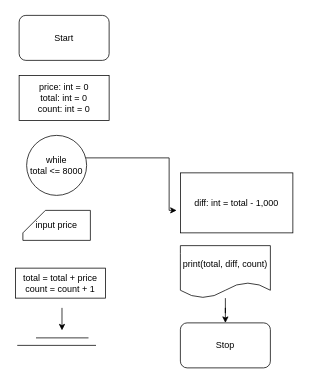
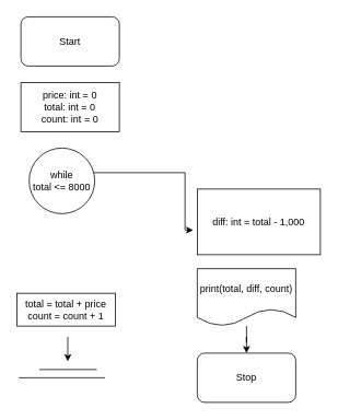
  <mxCell id="0" />
  <mxCell id="1" parent="0" />
  <mxCell id="2" value="Start" style="rounded=1;whiteSpace=wrap;html=1;" vertex="1" parent="1"><mxGeometry x="25" y="20" width="120" height="60" as="geometry" /></mxCell>
  <mxCell id="3" value="Stop" style="rounded=1;whiteSpace=wrap;html=1;" vertex="1" parent="1"><mxGeometry x="240" y="430" width="120" height="60" as="geometry" /></mxCell>
  <mxCell id="4" value="price: int = 0&lt;div&gt;total: int = 0&lt;/div&gt;&lt;div&gt;count: int = 0&lt;/div&gt;" style="rounded=0;whiteSpace=wrap;html=1;" vertex="1" parent="1"><mxGeometry x="25" y="100" width="120" height="60" as="geometry" /></mxCell>
  <mxCell id="5" style="edgeStyle=orthogonalEdgeStyle;rounded=0;orthogonalLoop=1;jettySize=auto;html=1;" edge="1" parent="1" source="6"><mxGeometry relative="1" as="geometry"><mxPoint x="235" y="280" as="targetPoint" /><Array as="points"><mxPoint x="225" y="210" /><mxPoint x="225" y="280" /></Array></mxGeometry></mxCell>
  <mxCell id="6" value="while&lt;div&gt;total &amp;lt;= 8000&lt;/div&gt;" style="ellipse;whiteSpace=wrap;html=1;aspect=fixed;" vertex="1" parent="1"><mxGeometry x="35" y="180" width="80" height="80" as="geometry" /></mxCell>
  <mxCell id="7" value="" style="endArrow=none;html=1;rounded=0;" edge="1" parent="1"><mxGeometry width="50" height="50" relative="1" as="geometry"><mxPoint x="47.5" y="450" as="sourcePoint" /><mxPoint x="117.5" y="450" as="targetPoint" /></mxGeometry></mxCell>
  <mxCell id="8" value="" style="endArrow=none;html=1;rounded=0;" edge="1" parent="1"><mxGeometry width="50" height="50" relative="1" as="geometry"><mxPoint x="22.5" y="460" as="sourcePoint" /><mxPoint x="127.5" y="460" as="targetPoint" /></mxGeometry></mxCell>
  <mxCell id="9" value="" style="endArrow=classic;html=1;rounded=0;" edge="1" parent="1"><mxGeometry width="50" height="50" relative="1" as="geometry"><mxPoint x="82.16" y="410" as="sourcePoint" /><mxPoint x="82.16" y="440" as="targetPoint" /></mxGeometry></mxCell>
  <mxCell id="10" value="" style="edgeStyle=orthogonalEdgeStyle;rounded=0;orthogonalLoop=1;jettySize=auto;html=1;" edge="1" parent="1" source="11" target="3"><mxGeometry relative="1" as="geometry" /></mxCell>
  <mxCell id="11" value="print(total, diff, count)" style="shape=document;whiteSpace=wrap;html=1;boundedLbl=1;" vertex="1" parent="1"><mxGeometry x="240" y="327" width="120" height="70" as="geometry" /></mxCell>
- <mxCell id="12" value="input price" style="shape=card;whiteSpace=wrap;html=1;" vertex="1" parent="1"><mxGeometry x="30" y="280" width="90" height="40" as="geometry" /></mxCell>
  <mxCell id="13" value="diff: int = total - 1,000" style="rounded=0;whiteSpace=wrap;html=1;" vertex="1" parent="1"><mxGeometry x="240" y="230" width="150" height="80" as="geometry" /></mxCell>
  <mxCell id="14" value="total = total + price&lt;div&gt;count = count + 1&lt;/div&gt;" style="rounded=0;whiteSpace=wrap;html=1;" vertex="1" parent="1"><mxGeometry x="20" y="357" width="120" height="40" as="geometry" /></mxCell>
